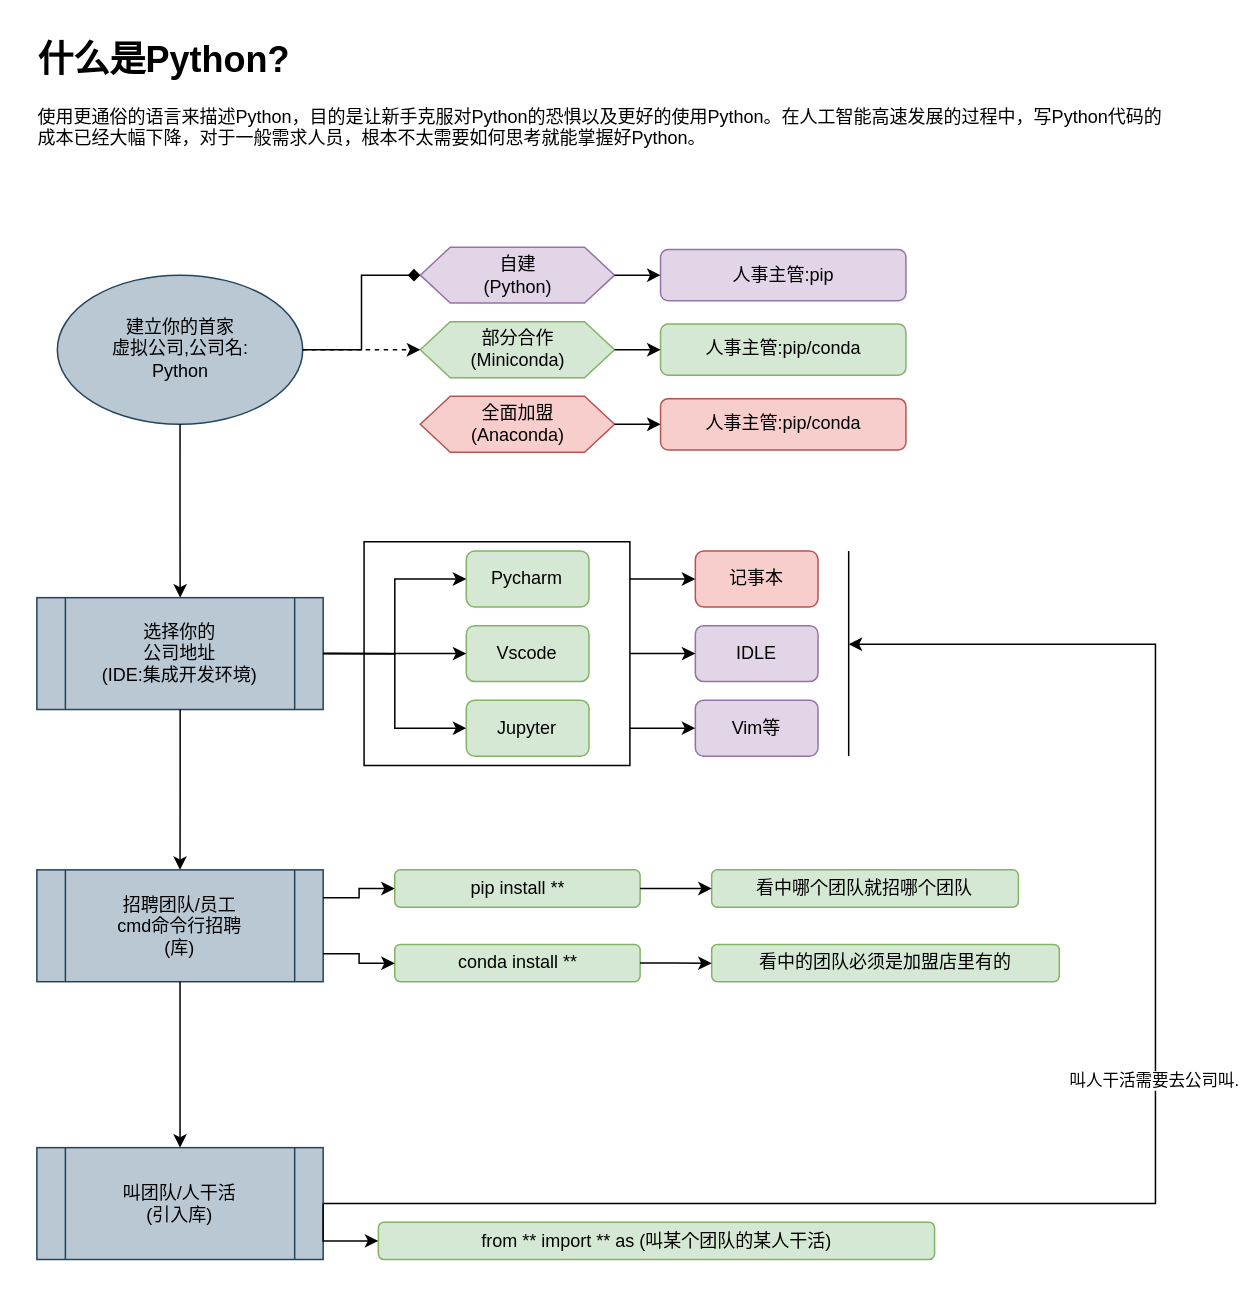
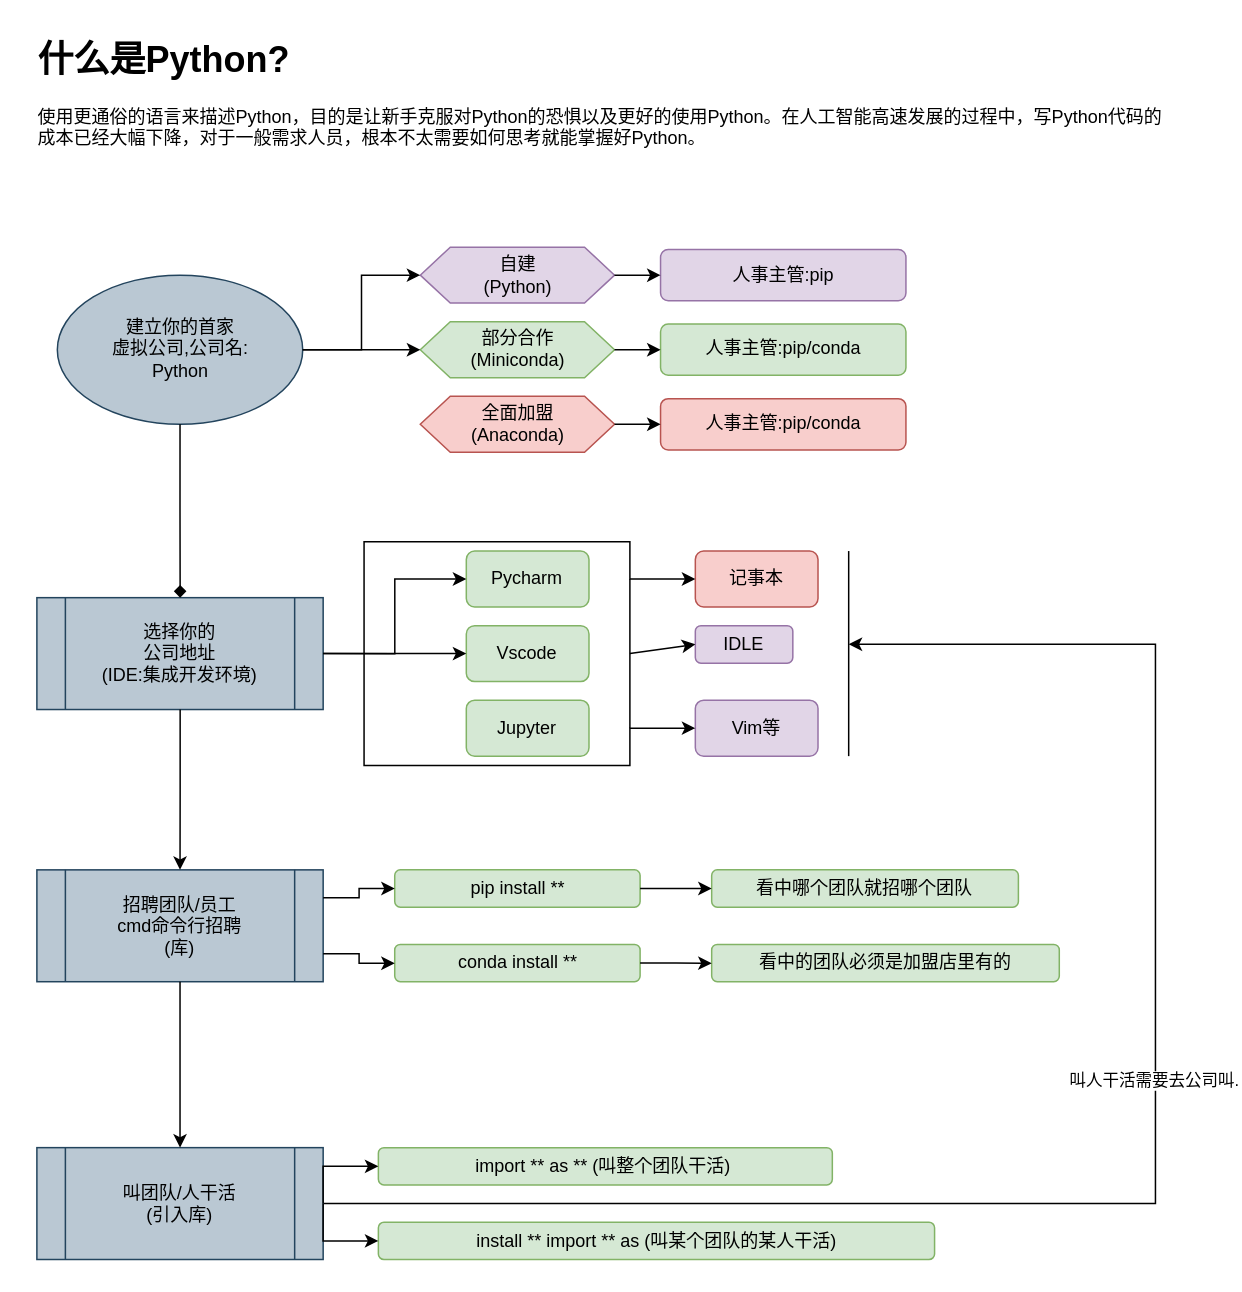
  <mxCell id="0" />
  <mxCell id="1" parent="0" />
  <mxCell id="2" value="" style="group" parent="1" vertex="1" connectable="0"><mxGeometry y="20.25" width="760" height="818.75" as="geometry" x="20" /></mxCell>
  <mxCell id="3" value="&lt;h1&gt;什么是Python?&lt;/h1&gt;&lt;p&gt;使用更通俗的语言来描述Python，目的是让新手克服对Python的恐惧以及更好的使用Python。在人工智能高速发展的过程中，写Python代码的成本已经大幅下降，对于一般需求人员，根本不太需要如何思考就能掌握好Python。&lt;/p&gt;" style="text;html=1;strokeColor=none;fillColor=none;spacing=5;spacingTop=-20;whiteSpace=wrap;overflow=hidden;rounded=0;" parent="2" vertex="1"><mxGeometry width="760" height="186.433" as="geometry" /></mxCell>
  <mxCell id="4" value="建立你的首家&lt;br&gt;虚拟公司,公司名:&lt;br&gt;Python" style="ellipse;whiteSpace=wrap;html=1;fillColor=#bac8d3;strokeColor=#23445d;" parent="2" vertex="1"><mxGeometry x="17.722" y="162.507" width="163.587" height="99.431" as="geometry" /></mxCell>
  <mxCell id="5" value="选择你的&lt;br&gt;公司地址&lt;br&gt;(IDE:集成开发环境)" style="shape=process;whiteSpace=wrap;html=1;backgroundOutline=1;fillColor=#bac8d3;strokeColor=#23445d;" parent="2" vertex="1"><mxGeometry x="4.09" y="377.526" width="190.852" height="74.573" as="geometry" /></mxCell>
- <mxCell id="6" value="" style="edgeStyle=orthogonalEdgeStyle;rounded=0;orthogonalLoop=1;jettySize=auto;html=1;" parent="2" source="4" target="5" edge="1"><mxGeometry relative="1" as="geometry" /></mxCell>
+ <mxCell id="6" value="" style="edgeStyle=orthogonalEdgeStyle;rounded=0;orthogonalLoop=1;jettySize=auto;html=1;endArrow=diamond;" parent="2" source="4" target="5" edge="1"><mxGeometry relative="1" as="geometry" /></mxCell>
  <mxCell id="7" value="Pycharm" style="rounded=1;whiteSpace=wrap;html=1;fillColor=#d5e8d4;strokeColor=#82b366;" parent="2" vertex="1"><mxGeometry x="290.368" y="346.454" width="81.794" height="37.287" as="geometry" /></mxCell>
  <mxCell id="8" style="edgeStyle=orthogonalEdgeStyle;rounded=0;orthogonalLoop=1;jettySize=auto;html=1;exitX=1;exitY=0.5;exitDx=0;exitDy=0;entryX=0;entryY=0.5;entryDx=0;entryDy=0;" parent="2" source="5" target="7" edge="1"><mxGeometry relative="1" as="geometry" /></mxCell>
  <mxCell id="9" value="Vscode" style="rounded=1;whiteSpace=wrap;html=1;fillColor=#d5e8d4;strokeColor=#82b366;" parent="2" vertex="1"><mxGeometry x="290.368" y="396.169" width="81.794" height="37.287" as="geometry" /></mxCell>
  <mxCell id="10" style="edgeStyle=orthogonalEdgeStyle;rounded=0;orthogonalLoop=1;jettySize=auto;html=1;exitX=1;exitY=0.5;exitDx=0;exitDy=0;entryX=0;entryY=0.5;entryDx=0;entryDy=0;" parent="2" source="5" target="9" edge="1"><mxGeometry relative="1" as="geometry" /></mxCell>
  <mxCell id="11" value="Jupyter" style="rounded=1;whiteSpace=wrap;html=1;fillColor=#d5e8d4;strokeColor=#82b366;" parent="2" vertex="1"><mxGeometry x="290.368" y="445.885" width="81.794" height="37.287" as="geometry" /></mxCell>
- <mxCell id="12" style="edgeStyle=orthogonalEdgeStyle;rounded=0;orthogonalLoop=1;jettySize=auto;html=1;exitX=1;exitY=0.5;exitDx=0;exitDy=0;" parent="2" source="5" target="11" edge="1"><mxGeometry relative="1" as="geometry" /></mxCell>
  <mxCell id="13" value="记事本" style="rounded=1;whiteSpace=wrap;html=1;fillColor=#f8cecc;strokeColor=#b85450;" parent="2" vertex="1"><mxGeometry x="443.049" y="346.454" width="81.794" height="37.287" as="geometry" /></mxCell>
- <mxCell id="14" value="IDLE" style="rounded=1;whiteSpace=wrap;html=1;fillColor=#e1d5e7;strokeColor=#9673a6;" parent="2" vertex="1"><mxGeometry x="443.049" y="396.169" width="81.794" height="37.287" as="geometry" /></mxCell>
+ <mxCell id="14" value="IDLE" style="rounded=1;whiteSpace=wrap;html=1;fillColor=#e1d5e7;strokeColor=#9673a6;" parent="2" vertex="1"><mxGeometry x="443.049" y="396.169" width="65" height="25" as="geometry" /></mxCell>
  <mxCell id="15" value="Vim等" style="rounded=1;whiteSpace=wrap;html=1;fillColor=#e1d5e7;strokeColor=#9673a6;" parent="2" vertex="1"><mxGeometry x="443.049" y="445.885" width="81.794" height="37.287" as="geometry" /></mxCell>
  <mxCell id="16" value="自建&lt;br&gt;(Python)" style="shape=hexagon;perimeter=hexagonPerimeter2;whiteSpace=wrap;html=1;fixedSize=1;fillColor=#e1d5e7;strokeColor=#9673a6;" parent="2" vertex="1"><mxGeometry x="259.695" y="143.864" width="129.507" height="37.287" as="geometry" /></mxCell>
- <mxCell id="17" style="edgeStyle=orthogonalEdgeStyle;rounded=0;orthogonalLoop=1;jettySize=auto;html=1;exitX=1;exitY=0.5;exitDx=0;exitDy=0;entryX=0;entryY=0.5;entryDx=0;entryDy=0;endArrow=diamond;" parent="2" source="4" target="16" edge="1"><mxGeometry relative="1" as="geometry" /></mxCell>
+ <mxCell id="17" style="edgeStyle=orthogonalEdgeStyle;rounded=0;orthogonalLoop=1;jettySize=auto;html=1;exitX=1;exitY=0.5;exitDx=0;exitDy=0;entryX=0;entryY=0.5;entryDx=0;entryDy=0;" parent="2" source="4" target="16" edge="1"><mxGeometry relative="1" as="geometry" /></mxCell>
  <mxCell id="18" value="部分合作&lt;br&gt;(Miniconda)" style="shape=hexagon;perimeter=hexagonPerimeter2;whiteSpace=wrap;html=1;fixedSize=1;fillColor=#d5e8d4;strokeColor=#82b366;" parent="2" vertex="1"><mxGeometry x="259.695" y="193.579" width="129.507" height="37.287" as="geometry" /></mxCell>
- <mxCell id="19" style="edgeStyle=orthogonalEdgeStyle;rounded=0;orthogonalLoop=1;jettySize=auto;html=1;exitX=1;exitY=0.5;exitDx=0;exitDy=0;entryX=0;entryY=0.5;entryDx=0;entryDy=0;dashed=1;" parent="2" source="4" target="18" edge="1"><mxGeometry relative="1" as="geometry" /></mxCell>
+ <mxCell id="19" style="edgeStyle=orthogonalEdgeStyle;rounded=0;orthogonalLoop=1;jettySize=auto;html=1;exitX=1;exitY=0.5;exitDx=0;exitDy=0;entryX=0;entryY=0.5;entryDx=0;entryDy=0;" parent="2" source="4" target="18" edge="1"><mxGeometry relative="1" as="geometry" /></mxCell>
  <mxCell id="20" value="全面加盟&lt;br&gt;(Anaconda)" style="shape=hexagon;perimeter=hexagonPerimeter2;whiteSpace=wrap;html=1;fixedSize=1;fillColor=#f8cecc;strokeColor=#b85450;" parent="2" vertex="1"><mxGeometry x="259.695" y="243.295" width="129.507" height="37.287" as="geometry" /></mxCell>
  <mxCell id="21" value="招聘团队/员工&lt;br&gt;cmd命令行招聘&lt;br&gt;(库)" style="shape=process;whiteSpace=wrap;html=1;backgroundOutline=1;fillColor=#bac8d3;strokeColor=#23445d;" parent="2" vertex="1"><mxGeometry x="4.09" y="558.987" width="190.852" height="74.573" as="geometry" /></mxCell>
  <mxCell id="22" style="edgeStyle=orthogonalEdgeStyle;rounded=0;orthogonalLoop=1;jettySize=auto;html=1;entryX=0.5;entryY=0;entryDx=0;entryDy=0;" parent="2" source="5" target="21" edge="1"><mxGeometry relative="1" as="geometry" /></mxCell>
  <mxCell id="23" value="人事主管:pip" style="rounded=1;whiteSpace=wrap;html=1;fillColor=#e1d5e7;strokeColor=#9673a6;" parent="2" vertex="1"><mxGeometry x="419.874" y="145.417" width="163.587" height="34.179" as="geometry" /></mxCell>
  <mxCell id="24" value="" style="edgeStyle=orthogonalEdgeStyle;rounded=0;orthogonalLoop=1;jettySize=auto;html=1;" parent="2" source="16" target="23" edge="1"><mxGeometry relative="1" as="geometry" /></mxCell>
  <mxCell id="25" value="人事主管:pip/conda" style="rounded=1;whiteSpace=wrap;html=1;fillColor=#d5e8d4;strokeColor=#82b366;" parent="2" vertex="1"><mxGeometry x="419.874" y="195.133" width="163.587" height="34.179" as="geometry" /></mxCell>
  <mxCell id="26" style="edgeStyle=orthogonalEdgeStyle;rounded=0;orthogonalLoop=1;jettySize=auto;html=1;exitX=1;exitY=0.5;exitDx=0;exitDy=0;" parent="2" source="18" target="25" edge="1"><mxGeometry relative="1" as="geometry" /></mxCell>
  <mxCell id="27" value="人事主管:pip/conda" style="rounded=1;whiteSpace=wrap;html=1;fillColor=#f8cecc;strokeColor=#b85450;" parent="2" vertex="1"><mxGeometry x="419.874" y="244.848" width="163.587" height="34.179" as="geometry" /></mxCell>
  <mxCell id="28" style="edgeStyle=orthogonalEdgeStyle;rounded=0;orthogonalLoop=1;jettySize=auto;html=1;exitX=1;exitY=0.5;exitDx=0;exitDy=0;" parent="2" source="20" target="27" edge="1"><mxGeometry relative="1" as="geometry" /></mxCell>
  <mxCell id="29" value="pip install **" style="rounded=1;whiteSpace=wrap;html=1;fillColor=#d5e8d4;strokeColor=#82b366;" parent="2" vertex="1"><mxGeometry x="242.655" y="558.987" width="163.587" height="24.858" as="geometry" /></mxCell>
  <mxCell id="30" style="edgeStyle=orthogonalEdgeStyle;rounded=0;orthogonalLoop=1;jettySize=auto;html=1;exitX=1;exitY=0.25;exitDx=0;exitDy=0;" parent="2" source="21" target="29" edge="1"><mxGeometry relative="1" as="geometry" /></mxCell>
  <mxCell id="31" value="conda install **" style="rounded=1;whiteSpace=wrap;html=1;fillColor=#d5e8d4;strokeColor=#82b366;" parent="2" vertex="1"><mxGeometry x="242.655" y="608.703" width="163.587" height="24.858" as="geometry" /></mxCell>
  <mxCell id="32" style="edgeStyle=orthogonalEdgeStyle;rounded=0;orthogonalLoop=1;jettySize=auto;html=1;exitX=1;exitY=0.75;exitDx=0;exitDy=0;" parent="2" source="21" target="31" edge="1"><mxGeometry relative="1" as="geometry" /></mxCell>
  <mxCell id="33" value="看中哪个团队就招哪个团队" style="rounded=1;whiteSpace=wrap;html=1;fillColor=#d5e8d4;strokeColor=#82b366;" parent="2" vertex="1"><mxGeometry x="453.955" y="558.987" width="204.484" height="24.858" as="geometry" /></mxCell>
  <mxCell id="34" value="" style="edgeStyle=orthogonalEdgeStyle;rounded=0;orthogonalLoop=1;jettySize=auto;html=1;" parent="2" source="29" target="33" edge="1"><mxGeometry relative="1" as="geometry" /></mxCell>
  <mxCell id="35" value="看中的团队必须是加盟店里有的" style="rounded=1;whiteSpace=wrap;html=1;fillColor=#d5e8d4;strokeColor=#82b366;" parent="2" vertex="1"><mxGeometry x="453.955" y="608.703" width="231.749" height="24.858" as="geometry" /></mxCell>
  <mxCell id="36" style="edgeStyle=orthogonalEdgeStyle;rounded=0;orthogonalLoop=1;jettySize=auto;html=1;exitX=1;exitY=0.5;exitDx=0;exitDy=0;" parent="2" source="31" target="35" edge="1"><mxGeometry relative="1" as="geometry" /></mxCell>
  <mxCell id="37" value="" style="endArrow=classic;html=1;rounded=0;entryX=0;entryY=0.5;entryDx=0;entryDy=0;" parent="2" target="13" edge="1"><mxGeometry width="50" height="50" relative="1" as="geometry"><mxPoint x="222.206" y="414.813" as="sourcePoint" /><mxPoint x="440.323" y="340.24" as="targetPoint" /><Array as="points"><mxPoint x="222.206" y="352.668" /><mxPoint x="222.206" y="340.24" /><mxPoint x="399.426" y="340.24" /><mxPoint x="399.426" y="365.097" /></Array></mxGeometry></mxCell>
  <mxCell id="38" value="" style="endArrow=classic;html=1;rounded=0;entryX=0;entryY=0.5;entryDx=0;entryDy=0;" parent="2" target="15" edge="1"><mxGeometry width="50" height="50" relative="1" as="geometry"><mxPoint x="222.206" y="414.813" as="sourcePoint" /><mxPoint x="434.87" y="470.742" as="targetPoint" /><Array as="points"><mxPoint x="222.206" y="414.813" /><mxPoint x="222.206" y="489.386" /><mxPoint x="399.426" y="489.386" /><mxPoint x="399.426" y="464.528" /></Array></mxGeometry></mxCell>
  <mxCell id="39" value="" style="endArrow=none;html=1;rounded=0;" parent="2" edge="1"><mxGeometry width="50" height="50" relative="1" as="geometry"><mxPoint x="399.426" y="464.528" as="sourcePoint" /><mxPoint x="399.426" y="365.097" as="targetPoint" /></mxGeometry></mxCell>
  <mxCell id="40" value="" style="endArrow=classic;html=1;rounded=0;entryX=0;entryY=0.5;entryDx=0;entryDy=0;" parent="2" target="14" edge="1"><mxGeometry width="50" height="50" relative="1" as="geometry"><mxPoint x="399.426" y="414.813" as="sourcePoint" /><mxPoint x="358.529" y="290.524" as="targetPoint" /></mxGeometry></mxCell>
  <mxCell id="41" style="edgeStyle=orthogonalEdgeStyle;rounded=0;orthogonalLoop=1;jettySize=auto;html=1;exitX=1;exitY=0.5;exitDx=0;exitDy=0;" parent="2" source="43" edge="1"><mxGeometry relative="1" as="geometry"><mxPoint x="545.291" y="408.598" as="targetPoint" /><Array as="points"><mxPoint x="749.776" y="781.463" /><mxPoint x="749.776" y="408.598" /></Array></mxGeometry></mxCell>
  <mxCell id="42" value="叫人干活需要去公司叫." style="edgeLabel;html=1;align=center;verticalAlign=middle;resizable=0;points=[];" parent="41" vertex="1" connectable="0"><mxGeometry x="0.305" y="1" relative="1" as="geometry"><mxPoint y="102" as="offset" /></mxGeometry></mxCell>
  <mxCell id="43" value="叫团队/人干活&lt;br&gt;(引入库)" style="shape=process;whiteSpace=wrap;html=1;backgroundOutline=1;fillColor=#bac8d3;strokeColor=#23445d;" parent="2" vertex="1"><mxGeometry x="4.09" y="744.177" width="190.852" height="74.573" as="geometry" /></mxCell>
  <mxCell id="44" style="edgeStyle=orthogonalEdgeStyle;rounded=0;orthogonalLoop=1;jettySize=auto;html=1;exitX=0.5;exitY=1;exitDx=0;exitDy=0;entryX=0.5;entryY=0;entryDx=0;entryDy=0;" parent="2" source="21" target="43" edge="1"><mxGeometry relative="1" as="geometry" /></mxCell>
- <mxCell id="47" value="from ** import ** as (叫某个团队的某人干活)" style="rounded=1;whiteSpace=wrap;html=1;fillColor=#d5e8d4;strokeColor=#82b366;" parent="2" vertex="1"><mxGeometry x="231.749" y="793.892" width="370.798" height="24.858" as="geometry" /></mxCell>
+ <mxCell id="45" value="import ** as ** (叫整个团队干活)&amp;nbsp;" style="rounded=1;whiteSpace=wrap;html=1;fillColor=#d5e8d4;strokeColor=#82b366;" parent="2" vertex="1"><mxGeometry x="231.749" y="744.177" width="302.637" height="24.858" as="geometry" /></mxCell>
+ <mxCell id="46" style="edgeStyle=orthogonalEdgeStyle;rounded=0;orthogonalLoop=1;jettySize=auto;html=1;exitX=1;exitY=0.5;exitDx=0;exitDy=0;entryX=0;entryY=0.5;entryDx=0;entryDy=0;" parent="2" source="43" target="45" edge="1"><mxGeometry relative="1" as="geometry"><Array as="points"><mxPoint x="194.942" y="756.606" /></Array></mxGeometry></mxCell>
+ <mxCell id="47" value="install ** import ** as (叫某个团队的某人干活)" style="rounded=1;whiteSpace=wrap;html=1;fillColor=#d5e8d4;strokeColor=#82b366;" parent="2" vertex="1"><mxGeometry x="231.749" y="793.892" width="370.798" height="24.858" as="geometry" /></mxCell>
  <mxCell id="48" style="edgeStyle=orthogonalEdgeStyle;rounded=0;orthogonalLoop=1;jettySize=auto;html=1;exitX=1;exitY=0.5;exitDx=0;exitDy=0;" parent="2" source="43" target="47" edge="1"><mxGeometry relative="1" as="geometry"><Array as="points"><mxPoint x="194.942" y="806.321" /></Array></mxGeometry></mxCell>
  <mxCell id="49" value="" style="endArrow=none;html=1;rounded=0;" parent="2" edge="1"><mxGeometry width="50" height="50" relative="1" as="geometry"><mxPoint x="545.291" y="483.171" as="sourcePoint" /><mxPoint x="545.291" y="346.454" as="targetPoint" /></mxGeometry></mxCell>
